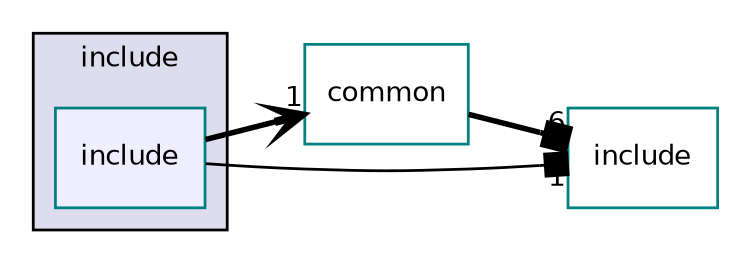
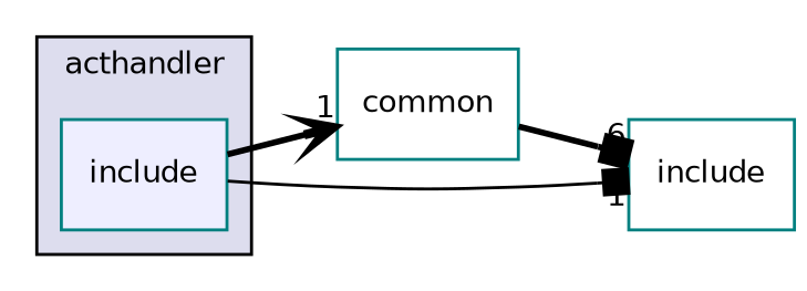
  digraph {
    compound=true
    rankdir=LR
    node [fontname=Helvetica fontsize=10 shape=box style=filled color=teal]
    edge [headlabel=1 labeldistance=1.5 labelfontname=Helvetica labelfontsize=10 style=bold arrowhead=box]
    n1 [fillcolor="#eeeeff" label=include pencolor=black]
    n2 [fillcolor=white label=common]
    n3 [label=include style=""]
    subgraph cluster_1 {
      bgcolor="#ddddee"
      fontname=Helvetica
      fontsize=10
-     label=include
+     label=acthandler
      pencolor=black
      n1
    }
    n1 -> n2 [arrowhead=vee]
    n1 -> n3 [style=solid]
    n2 -> n3 [headlabel=6]
  }
